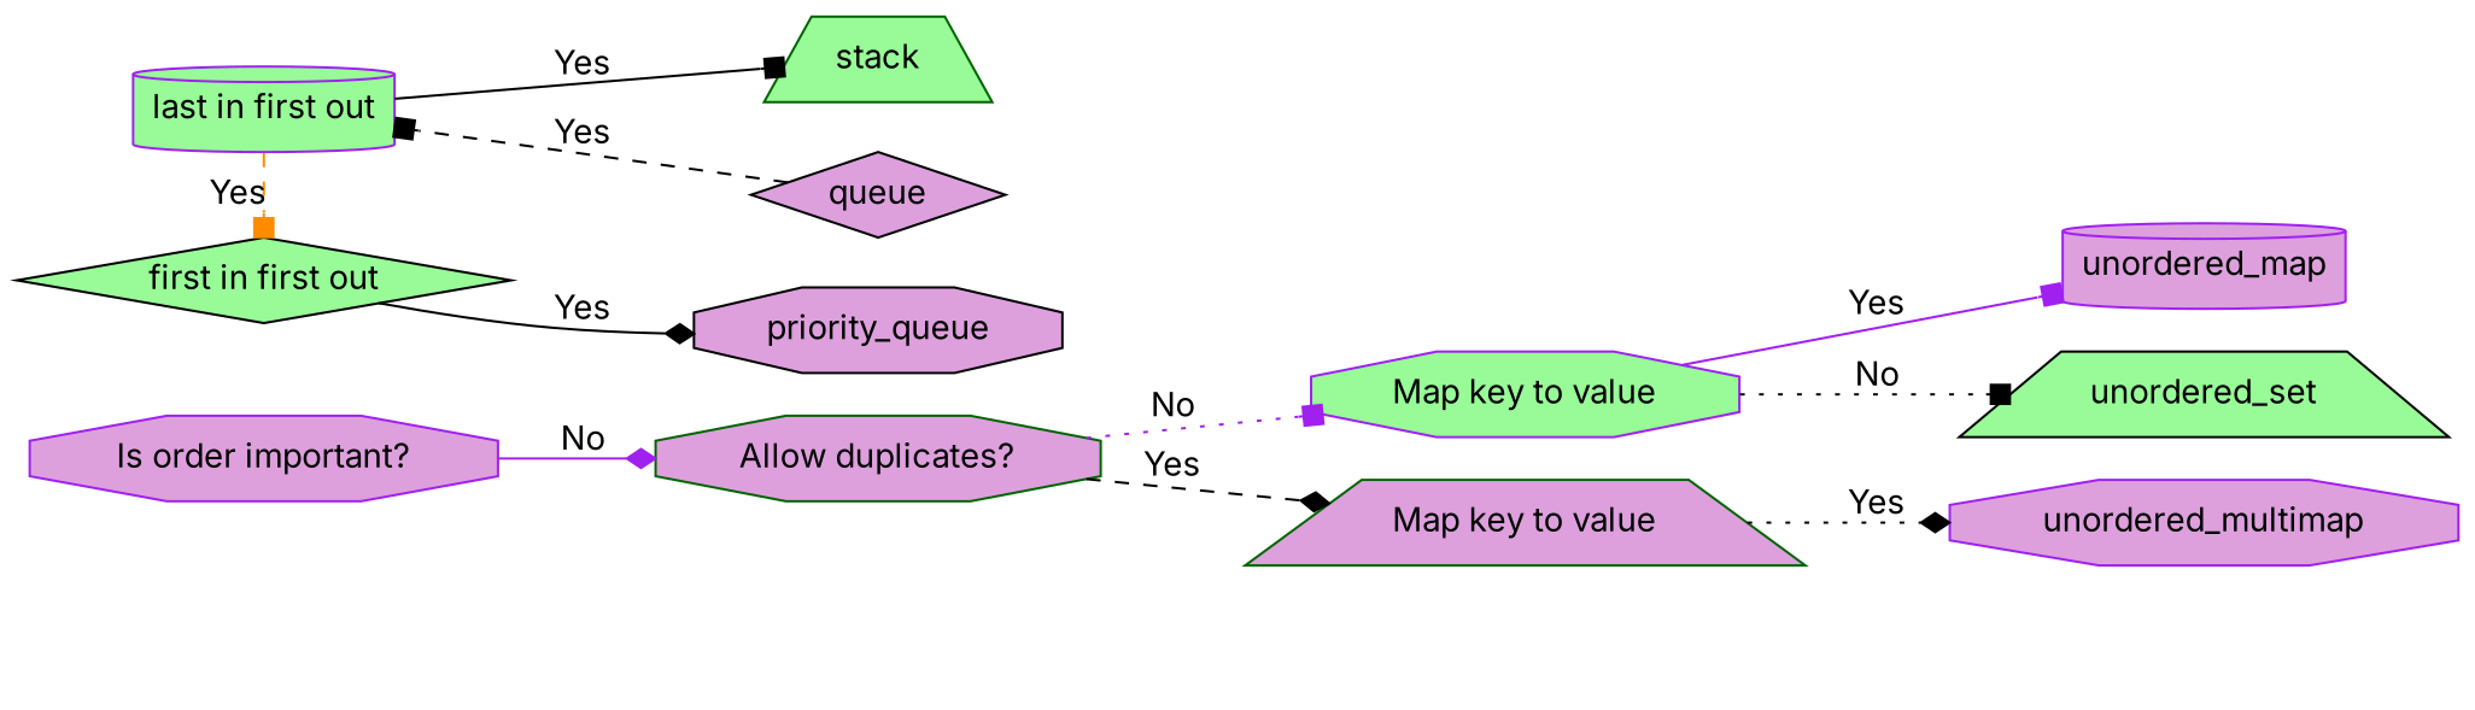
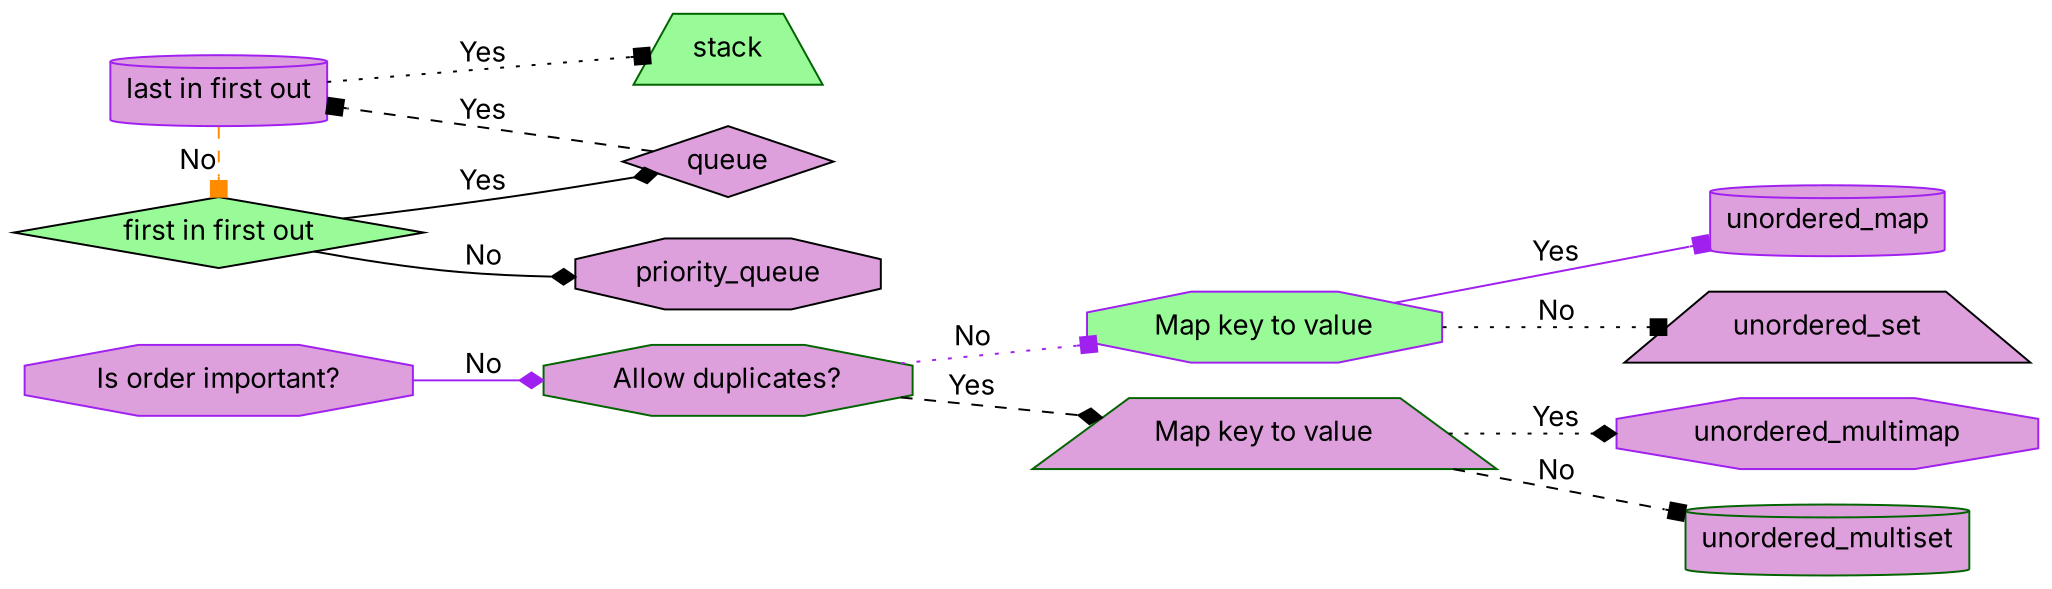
  digraph {
    fontname=Inter
    rankdir=LR
    node [color=purple fillcolor=plum fontname=Inter shape=octagon style=filled]
    edge [arrowhead=box color=black fontname=Inter style=solid]
    n1 [label="Is order important?"]
-   n2 [fillcolor=palegreen label="last in first out" shape=cylinder]
+   n2 [label="last in first out" shape=cylinder]
    n3 [color=black fillcolor=palegreen label="first in first out" shape=diamond]
    n4 [color=darkgreen label="Allow duplicates?"]
    n5 [color=darkgreen fillcolor=palegreen label=stack shape=trapezium]
    n6 [color=black label=queue shape=diamond]
    n7 [color=black label=priority_queue]
    n8 [fillcolor=palegreen label="Map key to value"]
    n9 [color=darkgreen label="Map key to value" shape=trapezium]
    n10 [label=unordered_map shape=cylinder]
-   n11 [color=black fillcolor=palegreen label=unordered_set shape=trapezium]
+   n11 [color=black label=unordered_set shape=trapezium]
    n12 [label=unordered_multimap]
+   n13 [color=darkgreen label=unordered_multiset shape=cylinder]
    subgraph sub_1 {
      rank=same
      n1
      n2
      n3
    }
    n1 -> n4 [arrowhead=diamond color=purple label=No]
-   n2 -> n3 [color=darkorange label=Yes style=dashed]
-   n2 -> n5 [label=Yes]
-   n3 -> n7 [arrowhead=diamond label=Yes]
+   n2 -> n3 [color=darkorange label=No style=dashed]
+   n2 -> n5 [label=Yes style=dotted]
+   n3 -> n6 [arrowhead=diamond label=Yes]
+   n3 -> n7 [arrowhead=diamond label=No]
    n4 -> n8 [color=purple label=No style=dotted]
    n4 -> n9 [arrowhead=diamond label=Yes style=dashed]
    n6 -> n2 [label=Yes style=dashed]
    n8 -> n10 [color=purple label=Yes]
    n8 -> n11 [label=No style=dotted]
    n9 -> n12 [arrowhead=diamond label=Yes style=dotted]
+   n9 -> n13 [label=No style=dashed]
  }
